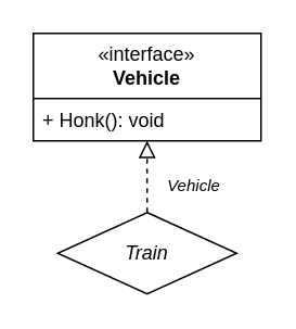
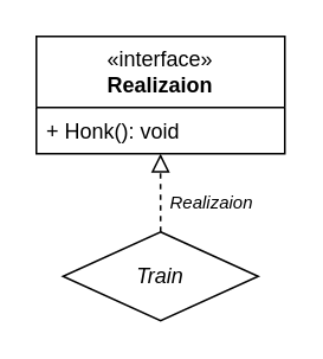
  <mxCell id="0" />
  <mxCell id="1" parent="0" />
  <mxCell id="2" value="&lt;i&gt;Train&lt;/i&gt;" style="rhombus;html=1;whiteSpace=wrap;" vertex="1" parent="1"><mxGeometry x="35" y="130" width="110" height="50" as="geometry" /></mxCell>
- <mxCell id="3" value="«interface»&lt;br&gt;&lt;b&gt;Vehicle&lt;/b&gt;" style="swimlane;fontStyle=0;childLayout=stackLayout;horizontal=1;startSize=40;fillColor=none;horizontalStack=0;resizeParent=1;resizeParentMax=0;resizeLast=0;collapsible=1;marginBottom=0;whiteSpace=wrap;html=1;" vertex="1" parent="1"><mxGeometry x="20" y="20" width="140" height="66" as="geometry" /></mxCell>
+ <mxCell id="3" value="«interface»&lt;br&gt;&lt;b&gt;Realizaion&lt;/b&gt;" style="swimlane;fontStyle=0;childLayout=stackLayout;horizontal=1;startSize=40;fillColor=none;horizontalStack=0;resizeParent=1;resizeParentMax=0;resizeLast=0;collapsible=1;marginBottom=0;whiteSpace=wrap;html=1;" vertex="1" parent="1"><mxGeometry x="20" y="20" width="140" height="66" as="geometry" /></mxCell>
  <mxCell id="4" value="+ Honk(): void" style="text;strokeColor=none;fillColor=none;align=left;verticalAlign=top;spacingLeft=4;spacingRight=4;overflow=hidden;rotatable=0;points=[[0,0.5],[1,0.5]];portConstraint=eastwest;whiteSpace=wrap;html=1;" vertex="1" parent="3"><mxGeometry y="40" width="140" height="26" as="geometry" /></mxCell>
  <mxCell id="5" value="" style="endArrow=block;startArrow=none;endFill=0;startFill=0;endSize=8;html=1;verticalAlign=bottom;dashed=1;labelBackgroundColor=none;rounded=0;exitX=0.5;exitY=0;exitDx=0;exitDy=0;" edge="1" parent="3" source="2"><mxGeometry width="160" relative="1" as="geometry"><mxPoint x="69.94" y="156" as="sourcePoint" /><mxPoint x="69.94" y="66" as="targetPoint" /></mxGeometry></mxCell>
- <mxCell id="6" value="&lt;i&gt;&lt;font style=&quot;font-size: 10px;&quot;&gt;Vehicle&lt;/font&gt;&lt;/i&gt;" style="text;html=1;align=center;verticalAlign=middle;whiteSpace=wrap;rounded=0;" vertex="1" parent="1"><mxGeometry x="89" y="98" width="60" height="30" as="geometry" /></mxCell>
+ <mxCell id="6" value="&lt;i&gt;&lt;font style=&quot;font-size: 10px;&quot;&gt;Realizaion&lt;/font&gt;&lt;/i&gt;" style="text;html=1;align=center;verticalAlign=middle;whiteSpace=wrap;rounded=0;" vertex="1" parent="1"><mxGeometry x="89" y="98" width="60" height="30" as="geometry" /></mxCell>
